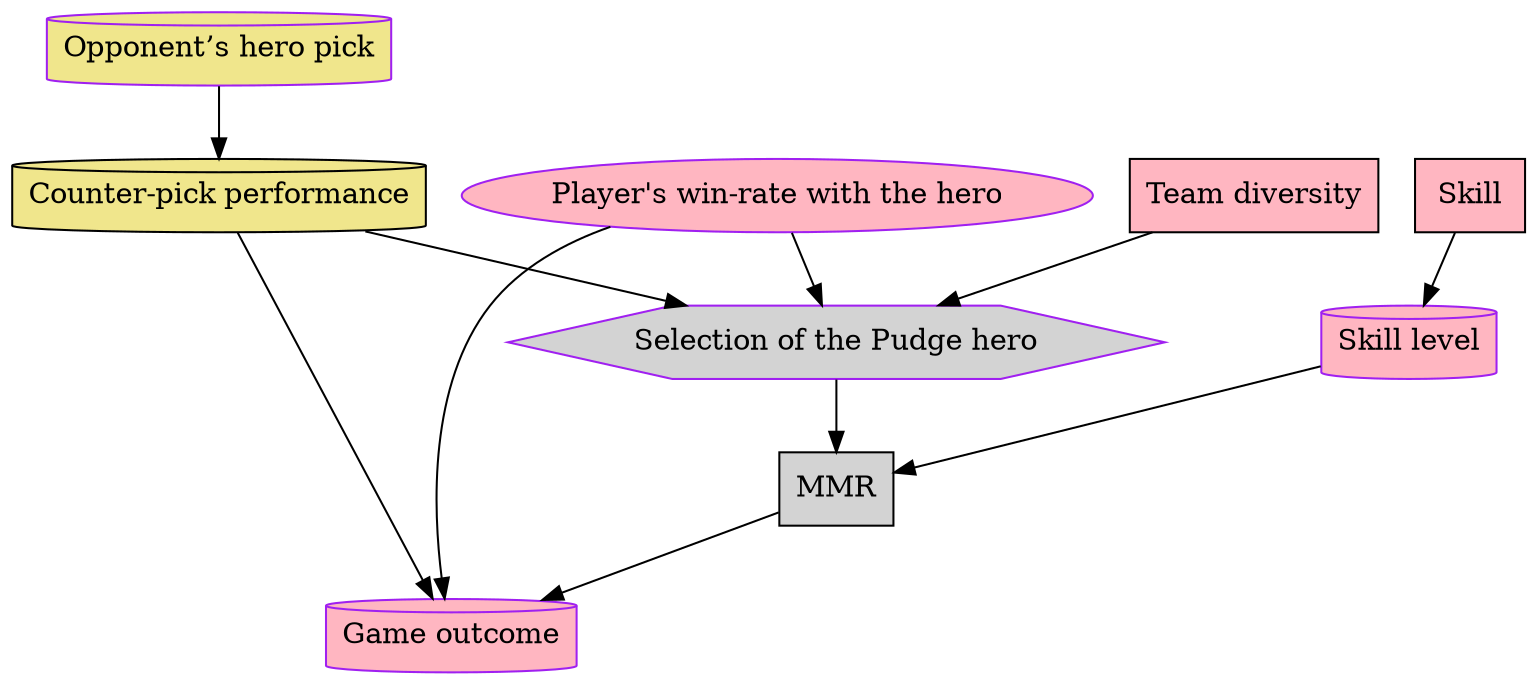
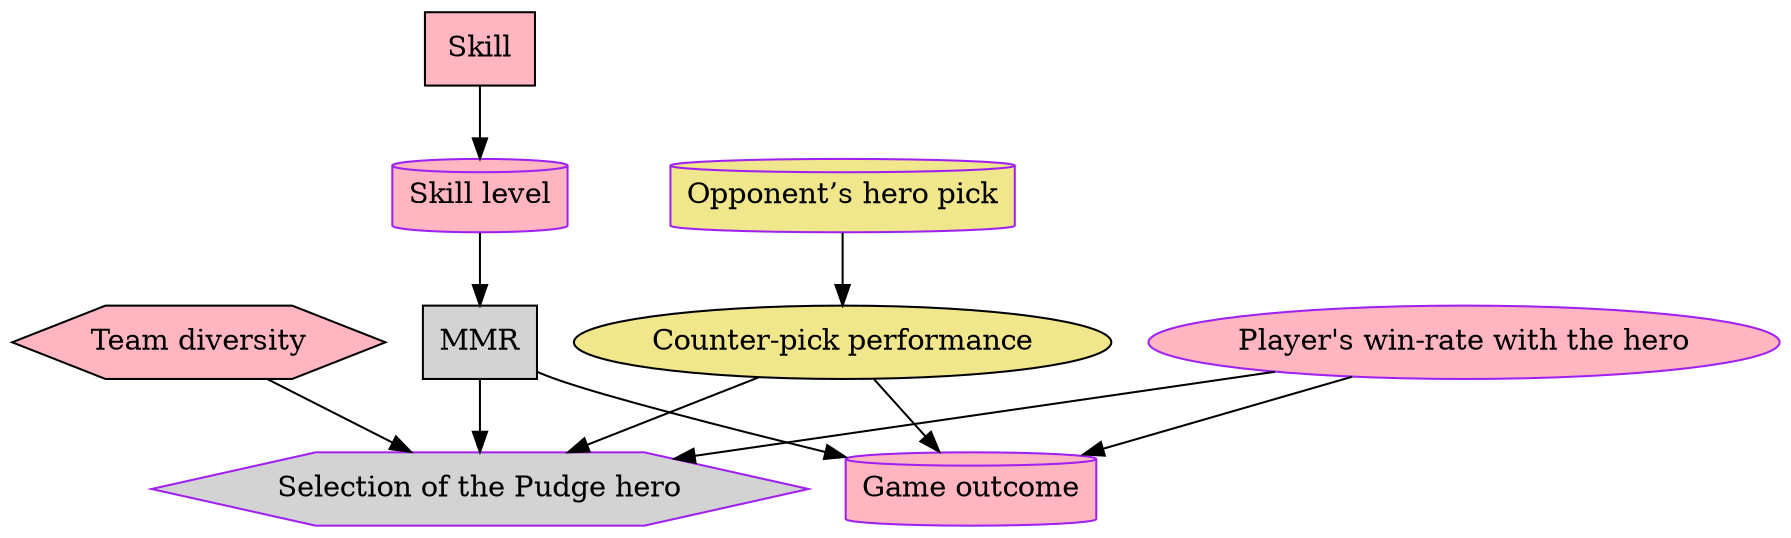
  digraph {
    node [color=purple fillcolor=lightpink shape=cylinder style=filled]
    "Opponent’s hero pick" [fillcolor=khaki]
-   "Counter-pick performance" [color=black fillcolor=khaki]
+   "Counter-pick performance" [color=black fillcolor=khaki shape=ellipse]
    "Selection of the Pudge hero" [fillcolor=lightgrey shape=hexagon]
    "Game outcome"
-   "Team diversity" [color=black shape=box]
+   "Team diversity" [color=black shape=hexagon]
    n6 [color=black label=Skill shape=box]
    "Skill level"
    MMR [color=black fillcolor=lightgrey shape=box]
    "Player's win-rate with the hero" [shape=ellipse]
    "Opponent’s hero pick" -> "Counter-pick performance"
    "Counter-pick performance" -> "Selection of the Pudge hero"
    "Counter-pick performance" -> "Game outcome"
    "Team diversity" -> "Selection of the Pudge hero"
    n6 -> "Skill level"
    "Skill level" -> MMR
-   "Selection of the Pudge hero" -> MMR
+   MMR -> "Selection of the Pudge hero"
    MMR -> "Game outcome"
    "Player's win-rate with the hero" -> "Selection of the Pudge hero"
    "Player's win-rate with the hero" -> "Game outcome"
  }
